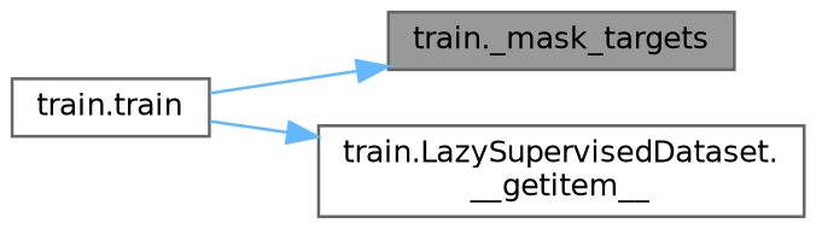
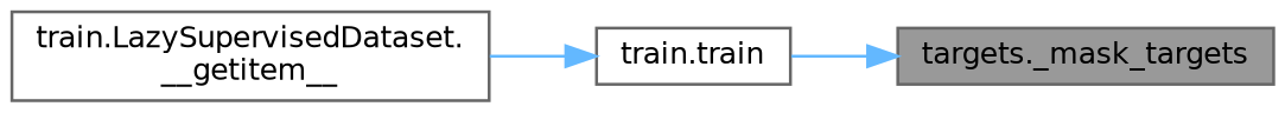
  digraph {
    rankdir=RL
    node [color=grey40 fillcolor=white fontname=Helvetica fontsize=10 shape=box style=filled]
    edge [color=steelblue1 dir=back fontname=Helvetica fontsize=10 labelfontname=Helvetica labelfontsize=10 style=solid]
-   n1 [color=gray40 fillcolor=grey60 fontcolor=black height=0.2 label="train._mask_targets" width=0.4]
+   n1 [color=gray40 fillcolor=grey60 fontcolor=black height=0.2 label="targets._mask_targets" width=0.4]
    n2 [height=0.2 label="train.train" width=0.4]
    n3 [height=0.2 label="train.LazySupervisedDataset.\l__getitem__" width=0.4]
    n1 -> n2
-   n3 -> n2
+   n2 -> n3
  }
